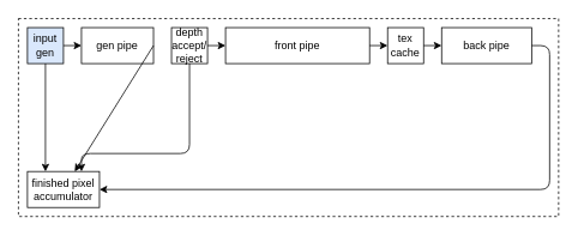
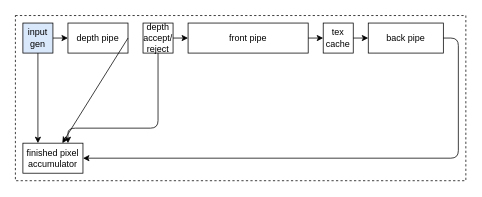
  <mxCell id="0" />
  <mxCell id="1" parent="0" />
  <mxCell id="2" value="" style="rounded=0;whiteSpace=wrap;html=1;dashed=1;" parent="1" vertex="1"><mxGeometry x="20" y="20" width="600" height="220" as="geometry" /></mxCell>
  <mxCell id="3" value="front pipe" style="rounded=0;whiteSpace=wrap;html=1;" parent="1" vertex="1"><mxGeometry x="250" y="30" width="160" height="40" as="geometry" /></mxCell>
  <mxCell id="4" value="back pipe" style="rounded=0;whiteSpace=wrap;html=1;" parent="1" vertex="1"><mxGeometry x="490" y="30" width="100" height="40" as="geometry" /></mxCell>
  <mxCell id="5" value="" style="endArrow=classic;html=1;exitX=1;exitY=0.5;exitDx=0;exitDy=0;entryX=0;entryY=0.5;entryDx=0;entryDy=0;" parent="1" source="6" target="10" edge="1"><mxGeometry width="50" height="50" relative="1" as="geometry"><mxPoint x="70" y="110" as="sourcePoint" /><mxPoint x="90" y="50" as="targetPoint" /></mxGeometry></mxCell>
  <mxCell id="6" value="input gen" style="rounded=0;whiteSpace=wrap;html=1;fillColor=#dae8fc;" parent="1" vertex="1"><mxGeometry x="30" y="30" width="40" height="40" as="geometry" /></mxCell>
  <mxCell id="7" value="tex cache" style="rounded=0;whiteSpace=wrap;html=1;" parent="1" vertex="1"><mxGeometry x="430" y="30" width="40" height="40" as="geometry" /></mxCell>
  <mxCell id="8" value="" style="endArrow=classic;html=1;exitX=1;exitY=0.5;exitDx=0;exitDy=0;entryX=0;entryY=0.5;entryDx=0;entryDy=0;" parent="1" target="4" edge="1"><mxGeometry width="50" height="50" relative="1" as="geometry"><mxPoint x="470" y="50" as="sourcePoint" /><mxPoint x="660" y="120" as="targetPoint" /></mxGeometry></mxCell>
  <mxCell id="9" value="" style="endArrow=classic;html=1;fontColor=#FF00FF;exitX=1;exitY=0.5;exitDx=0;exitDy=0;entryX=0;entryY=0.5;entryDx=0;entryDy=0;" parent="1" source="3" edge="1"><mxGeometry width="50" height="50" relative="1" as="geometry"><mxPoint x="650" y="230" as="sourcePoint" /><mxPoint x="430" y="50" as="targetPoint" /></mxGeometry></mxCell>
- <mxCell id="10" value="gen pipe" style="rounded=0;whiteSpace=wrap;html=1;" parent="1" vertex="1"><mxGeometry x="90" y="30" width="80" height="40" as="geometry" /></mxCell>
+ <mxCell id="10" value="depth pipe" style="rounded=0;whiteSpace=wrap;html=1;" parent="1" vertex="1"><mxGeometry x="90" y="30" width="80" height="40" as="geometry" /></mxCell>
  <mxCell id="11" value="" style="endArrow=classic;html=1;exitX=1;exitY=0.5;exitDx=0;exitDy=0;" parent="1" source="10" target="14" edge="1"><mxGeometry width="50" height="50" relative="1" as="geometry"><mxPoint x="210" y="40" as="sourcePoint" /><mxPoint x="230" y="50" as="targetPoint" /></mxGeometry></mxCell>
  <mxCell id="12" value="depth accept/&lt;br&gt;reject" style="rounded=0;whiteSpace=wrap;html=1;" parent="1" vertex="1"><mxGeometry x="190" y="30" width="40" height="40" as="geometry" /></mxCell>
  <mxCell id="13" value="" style="endArrow=classic;html=1;fontColor=#FF00FF;exitX=1;exitY=0.5;exitDx=0;exitDy=0;entryX=0;entryY=0.5;entryDx=0;entryDy=0;" parent="1" source="12" target="3" edge="1"><mxGeometry width="50" height="50" relative="1" as="geometry"><mxPoint x="260" y="200" as="sourcePoint" /><mxPoint x="310" y="150" as="targetPoint" /></mxGeometry></mxCell>
  <mxCell id="14" value="finished pixel accumulator" style="rounded=0;whiteSpace=wrap;html=1;align=center;" parent="1" vertex="1"><mxGeometry x="30" y="190" width="80" height="40" as="geometry" /></mxCell>
  <mxCell id="15" value="" style="endArrow=classic;html=1;fontColor=#000000;exitX=0.5;exitY=1;exitDx=0;exitDy=0;entryX=0.25;entryY=0;entryDx=0;entryDy=0;" parent="1" source="6" target="14" edge="1"><mxGeometry width="50" height="50" relative="1" as="geometry"><mxPoint x="270" y="240" as="sourcePoint" /><mxPoint x="320" y="190" as="targetPoint" /></mxGeometry></mxCell>
  <mxCell id="16" value="" style="endArrow=classic;html=1;fontColor=#000000;exitX=0.5;exitY=1;exitDx=0;exitDy=0;entryX=0.75;entryY=0;entryDx=0;entryDy=0;" parent="1" source="12" target="14" edge="1"><mxGeometry width="50" height="50" relative="1" as="geometry"><mxPoint x="330" y="250" as="sourcePoint" /><mxPoint x="380" y="200" as="targetPoint" /><Array as="points"><mxPoint x="210" y="170" /><mxPoint x="90" y="170" /></Array></mxGeometry></mxCell>
  <mxCell id="17" value="" style="endArrow=classic;html=1;fontColor=#000000;exitX=1;exitY=0.5;exitDx=0;exitDy=0;entryX=1;entryY=0.5;entryDx=0;entryDy=0;" parent="1" source="4" target="14" edge="1"><mxGeometry width="50" height="50" relative="1" as="geometry"><mxPoint x="930" y="210" as="sourcePoint" /><mxPoint x="980" y="160" as="targetPoint" /><Array as="points"><mxPoint x="610" y="50" /><mxPoint x="610" y="210" /></Array></mxGeometry></mxCell>
